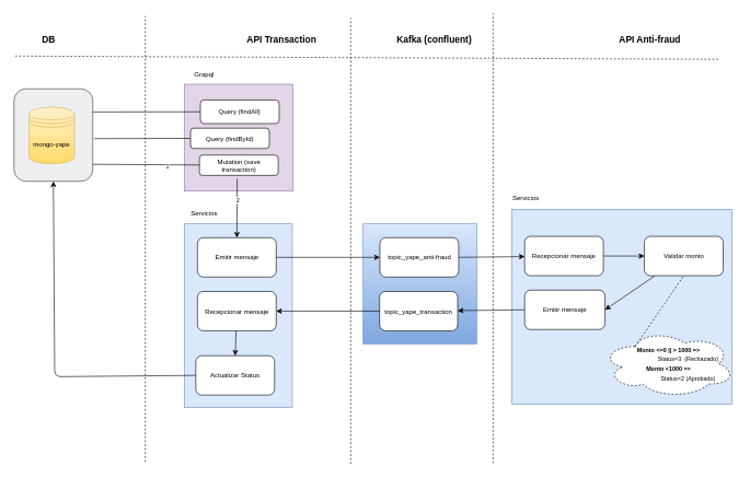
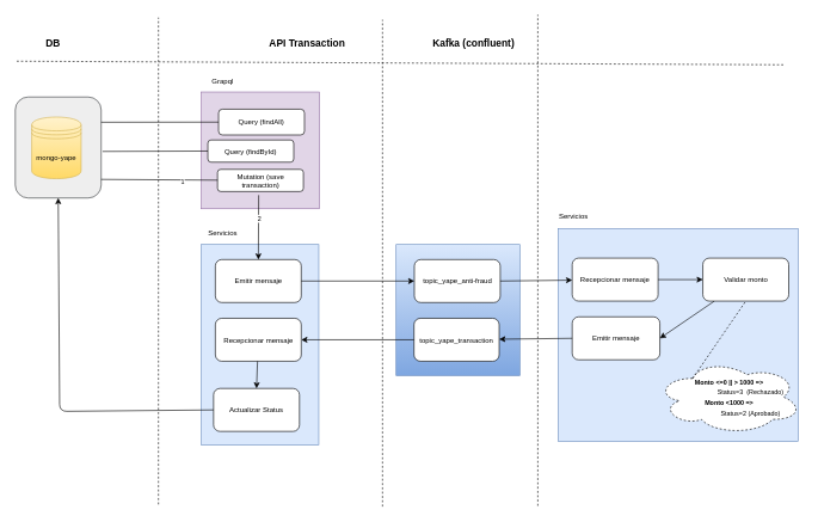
  <mxCell id="0" />
  <mxCell id="1" parent="0" />
  <mxCell id="2" value="" style="rounded=0;whiteSpace=wrap;html=1;fillColor=#dae8fc;gradientColor=#7ea6e0;strokeColor=#6c8ebf;" parent="1" vertex="1"><mxGeometry x="552" y="341" width="173" height="183" as="geometry" /></mxCell>
  <mxCell id="3" value="" style="rounded=1;whiteSpace=wrap;html=1;fontSize=9;fillColor=#eeeeee;strokeColor=#36393d;" parent="1" vertex="1"><mxGeometry x="20" y="135" width="120" height="141" as="geometry" /></mxCell>
  <mxCell id="4" value="" style="rounded=0;whiteSpace=wrap;html=1;fontSize=10;fillColor=#dae8fc;strokeColor=#6c8ebf;" parent="1" vertex="1"><mxGeometry x="778.5" y="319" width="335" height="297" as="geometry" /></mxCell>
  <mxCell id="5" value="" style="rounded=0;whiteSpace=wrap;html=1;fontSize=10;fillColor=#dae8fc;strokeColor=#6c8ebf;" parent="1" vertex="1"><mxGeometry x="280" y="341" width="164" height="280" as="geometry" /></mxCell>
  <mxCell id="6" value="" style="rounded=0;whiteSpace=wrap;html=1;fontSize=10;fillColor=#e1d5e7;strokeColor=#9673a6;" parent="1" vertex="1"><mxGeometry x="280" y="128" width="165" height="163" as="geometry" /></mxCell>
  <mxCell id="7" value="" style="endArrow=none;dashed=1;html=1;rounded=0;" parent="1" edge="1"><mxGeometry width="50" height="50" relative="1" as="geometry"><mxPoint x="533" y="707" as="sourcePoint" /><mxPoint x="533" y="27" as="targetPoint" /></mxGeometry></mxCell>
  <mxCell id="8" value="" style="endArrow=none;dashed=1;html=1;rounded=0;" parent="1" edge="1"><mxGeometry width="50" height="50" relative="1" as="geometry"><mxPoint x="750" y="706" as="sourcePoint" /><mxPoint x="750" y="20" as="targetPoint" /></mxGeometry></mxCell>
  <mxCell id="9" value="" style="edgeStyle=orthogonalEdgeStyle;rounded=0;orthogonalLoop=1;jettySize=auto;html=1;fontSize=15;" parent="1" edge="1"><mxGeometry relative="1" as="geometry"><Array as="points"><mxPoint x="763" y="167" /><mxPoint x="973" y="167" /></Array><mxPoint x="763" y="270" as="sourcePoint" /></mxGeometry></mxCell>
  <mxCell id="10" value="&lt;span style=&quot;font-size: 10px&quot;&gt;Recepcionar mensaje&lt;/span&gt;" style="rounded=1;whiteSpace=wrap;html=1;fontSize=10;" parent="1" vertex="1"><mxGeometry x="299.5" y="444" width="120" height="60" as="geometry" /></mxCell>
  <mxCell id="11" value="topic_yape_anti-fraud" style="rounded=1;whiteSpace=wrap;html=1;fontSize=10;" parent="1" vertex="1"><mxGeometry x="577.5" y="362" width="120" height="60" as="geometry" /></mxCell>
  <mxCell id="12" value="&lt;span style=&quot;font-size: 14px&quot;&gt;&lt;b&gt;API Transaction&lt;/b&gt;&lt;/span&gt;" style="text;html=1;strokeColor=none;fillColor=none;align=center;verticalAlign=middle;whiteSpace=wrap;rounded=0;fontSize=14;" parent="1" vertex="1"><mxGeometry x="363" y="45" width="130" height="30" as="geometry" /></mxCell>
  <mxCell id="13" value="&lt;b&gt;Kafka (confluent&lt;/b&gt;&lt;b&gt;)&lt;/b&gt;" style="text;html=1;strokeColor=none;fillColor=none;align=center;verticalAlign=middle;whiteSpace=wrap;rounded=0;fontSize=14;" parent="1" vertex="1"><mxGeometry x="587" y="45" width="147" height="30" as="geometry" /></mxCell>
- <mxCell id="14" value="&lt;span style=&quot;font-size: 14px&quot;&gt;&lt;b&gt;API Anti-fraud&lt;/b&gt;&lt;/span&gt;" style="text;html=1;strokeColor=none;fillColor=none;align=center;verticalAlign=middle;whiteSpace=wrap;rounded=0;fontSize=14;" parent="1" vertex="1"><mxGeometry x="932" y="45" width="114" height="30" as="geometry" /></mxCell>
  <mxCell id="15" value="topic_yape_transaction" style="rounded=1;whiteSpace=wrap;html=1;fontSize=10;" parent="1" vertex="1"><mxGeometry x="577" y="444" width="119" height="60" as="geometry" /></mxCell>
  <mxCell id="16" value="&lt;span style=&quot;font-size: 10px&quot;&gt;Emitir mensaje&lt;/span&gt;" style="rounded=1;whiteSpace=wrap;html=1;fontSize=10;" parent="1" vertex="1"><mxGeometry x="299.5" y="362" width="120" height="60" as="geometry" /></mxCell>
  <mxCell id="17" value="&lt;span style=&quot;font-size: 10px&quot;&gt;Recepcionar mensaje&lt;/span&gt;" style="rounded=1;whiteSpace=wrap;html=1;fontSize=10;" parent="1" vertex="1"><mxGeometry x="798" y="360" width="120" height="60" as="geometry" /></mxCell>
  <mxCell id="18" value="&lt;span style=&quot;font-size: 10px&quot;&gt;Emitir mensaje&lt;/span&gt;" style="rounded=1;whiteSpace=wrap;html=1;fontSize=10;" parent="1" vertex="1"><mxGeometry x="798" y="442" width="122.5" height="60" as="geometry" /></mxCell>
  <mxCell id="19" value="" style="endArrow=classic;html=1;fontSize=10;exitX=1;exitY=0.5;exitDx=0;exitDy=0;" parent="1" source="16" target="11" edge="1"><mxGeometry width="50" height="50" relative="1" as="geometry"><mxPoint x="649.5" y="614" as="sourcePoint" /><mxPoint x="699.5" y="564" as="targetPoint" /></mxGeometry></mxCell>
  <mxCell id="20" value="" style="endArrow=classic;html=1;fontSize=10;exitX=1;exitY=0.5;exitDx=0;exitDy=0;" parent="1" source="11" target="17" edge="1"><mxGeometry width="50" height="50" relative="1" as="geometry"><mxPoint x="603.5" y="614" as="sourcePoint" /><mxPoint x="653.5" y="564" as="targetPoint" /></mxGeometry></mxCell>
  <mxCell id="21" value="" style="endArrow=classic;html=1;fontSize=10;exitX=0;exitY=0.5;exitDx=0;exitDy=0;" parent="1" source="18" target="15" edge="1"><mxGeometry width="50" height="50" relative="1" as="geometry"><mxPoint x="603.5" y="602" as="sourcePoint" /><mxPoint x="653.5" y="552" as="targetPoint" /></mxGeometry></mxCell>
  <mxCell id="22" value="" style="endArrow=classic;html=1;fontSize=10;entryX=1;entryY=0.5;entryDx=0;entryDy=0;exitX=0;exitY=0.5;exitDx=0;exitDy=0;" parent="1" source="15" target="10" edge="1"><mxGeometry width="50" height="50" relative="1" as="geometry"><mxPoint x="649.5" y="602" as="sourcePoint" /><mxPoint x="699.5" y="552" as="targetPoint" /></mxGeometry></mxCell>
  <mxCell id="23" value="Query (findAll)" style="rounded=1;whiteSpace=wrap;html=1;fontSize=10;" parent="1" vertex="1"><mxGeometry x="304" y="152" width="120" height="36" as="geometry" /></mxCell>
  <mxCell id="24" value="Query (findById)" style="rounded=1;whiteSpace=wrap;html=1;fontSize=10;" parent="1" vertex="1"><mxGeometry x="289" y="195" width="120" height="31" as="geometry" /></mxCell>
  <mxCell id="25" value="Grapql" style="text;html=1;strokeColor=none;fillColor=none;align=center;verticalAlign=middle;whiteSpace=wrap;rounded=0;fontSize=10;" parent="1" vertex="1"><mxGeometry x="280" y="98" width="60" height="30" as="geometry" /></mxCell>
  <mxCell id="26" value="Mutation (save transaction)" style="rounded=1;whiteSpace=wrap;html=1;fontSize=10;" parent="1" vertex="1"><mxGeometry x="302.5" y="236" width="120" height="31" as="geometry" /></mxCell>
  <mxCell id="27" value="mongo-yape" style="shape=datastore;whiteSpace=wrap;html=1;fontSize=10;fillColor=#fff2cc;gradientColor=#ffd966;strokeColor=#d6b656;" parent="1" vertex="1"><mxGeometry x="43" y="163" width="69" height="86" as="geometry" /></mxCell>
  <mxCell id="28" value="" style="endArrow=none;dashed=1;html=1;rounded=0;" parent="1" edge="1"><mxGeometry width="50" height="50" relative="1" as="geometry"><mxPoint x="220" y="704" as="sourcePoint" /><mxPoint x="220" y="24" as="targetPoint" /></mxGeometry></mxCell>
  <mxCell id="29" value="&lt;span style=&quot;font-size: 14px&quot;&gt;&lt;b&gt;DB&lt;/b&gt;&lt;/span&gt;" style="text;html=1;strokeColor=none;fillColor=none;align=center;verticalAlign=middle;whiteSpace=wrap;rounded=0;fontSize=14;" parent="1" vertex="1"><mxGeometry x="20" y="45" width="106" height="30" as="geometry" /></mxCell>
  <mxCell id="30" value="Actualizar Status" style="whiteSpace=wrap;html=1;fontSize=10;rounded=1;" parent="1" vertex="1"><mxGeometry x="297" y="542" width="120" height="60" as="geometry" /></mxCell>
  <mxCell id="31" value="" style="endArrow=classic;html=1;fontSize=10;exitX=0;exitY=0.5;exitDx=0;exitDy=0;entryX=0.5;entryY=1;entryDx=0;entryDy=0;" parent="1" source="30" target="3" edge="1"><mxGeometry width="50" height="50" relative="1" as="geometry"><mxPoint x="410" y="420" as="sourcePoint" /><mxPoint x="78" y="288" as="targetPoint" /><Array as="points"><mxPoint x="82" y="574" /></Array></mxGeometry></mxCell>
  <mxCell id="32" value="Servicios" style="text;html=1;strokeColor=none;fillColor=none;align=center;verticalAlign=middle;whiteSpace=wrap;rounded=0;fontSize=10;" parent="1" vertex="1"><mxGeometry x="280" y="309" width="60" height="30" as="geometry" /></mxCell>
  <mxCell id="33" value="Servicios" style="text;html=1;strokeColor=none;fillColor=none;align=center;verticalAlign=middle;whiteSpace=wrap;rounded=0;fontSize=10;" parent="1" vertex="1"><mxGeometry x="770" y="287" width="60" height="30" as="geometry" /></mxCell>
  <mxCell id="34" value="" style="endArrow=none;dashed=1;html=1;fontSize=10;" parent="1" edge="1"><mxGeometry width="50" height="50" relative="1" as="geometry"><mxPoint x="22" y="85" as="sourcePoint" /><mxPoint x="1095" y="90" as="targetPoint" /></mxGeometry></mxCell>
  <mxCell id="35" value="" style="endArrow=classic;html=1;fontSize=10;entryX=0.5;entryY=0;entryDx=0;entryDy=0;" parent="1" source="10" target="30" edge="1"><mxGeometry width="50" height="50" relative="1" as="geometry"><mxPoint x="432" y="424" as="sourcePoint" /><mxPoint x="482" y="374" as="targetPoint" /></mxGeometry></mxCell>
  <mxCell id="36" value="" style="endArrow=classic;html=1;fontSize=10;entryX=1;entryY=0.5;entryDx=0;entryDy=0;" parent="1" source="43" target="18" edge="1"><mxGeometry width="50" height="50" relative="1" as="geometry"><mxPoint x="834.096" y="550.404" as="sourcePoint" /><mxPoint x="433.5" y="372" as="targetPoint" /></mxGeometry></mxCell>
  <mxCell id="37" value="" style="endArrow=classic;html=1;fontSize=9;" parent="1" target="16" edge="1"><mxGeometry width="50" height="50" relative="1" as="geometry"><mxPoint x="360" y="272" as="sourcePoint" /><mxPoint x="596" y="344" as="targetPoint" /></mxGeometry></mxCell>
  <mxCell id="38" value="2" style="edgeLabel;html=1;align=center;verticalAlign=middle;resizable=0;points=[];fontSize=9;" parent="37" vertex="1" connectable="0"><mxGeometry x="-0.289" y="1" relative="1" as="geometry"><mxPoint as="offset" /></mxGeometry></mxCell>
  <mxCell id="39" value="" style="endArrow=none;html=1;fontSize=9;entryX=0;entryY=0.5;entryDx=0;entryDy=0;" parent="1" target="24" edge="1"><mxGeometry width="50" height="50" relative="1" as="geometry"><mxPoint x="142" y="211" as="sourcePoint" /><mxPoint x="596" y="344" as="targetPoint" /></mxGeometry></mxCell>
  <mxCell id="40" value="" style="endArrow=none;html=1;fontSize=9;exitX=1;exitY=0.25;exitDx=0;exitDy=0;" parent="1" source="3" target="23" edge="1"><mxGeometry width="50" height="50" relative="1" as="geometry"><mxPoint x="546" y="394" as="sourcePoint" /><mxPoint x="596" y="344" as="targetPoint" /></mxGeometry></mxCell>
  <mxCell id="41" value="" style="endArrow=none;html=1;fontSize=9;exitX=1;exitY=0.816;exitDx=0;exitDy=0;exitPerimeter=0;" parent="1" source="3" target="26" edge="1"><mxGeometry width="50" height="50" relative="1" as="geometry"><mxPoint x="546" y="394" as="sourcePoint" /><mxPoint x="596" y="344" as="targetPoint" /></mxGeometry></mxCell>
  <mxCell id="42" value="1" style="edgeLabel;html=1;align=center;verticalAlign=middle;resizable=0;points=[];fontSize=9;" parent="41" vertex="1" connectable="0"><mxGeometry x="0.403" y="-3" relative="1" as="geometry"><mxPoint as="offset" /></mxGeometry></mxCell>
  <mxCell id="43" value="&lt;span style=&quot;font-size: 10px; text-align: left;&quot;&gt;Validar monto&lt;/span&gt;" style="rounded=1;whiteSpace=wrap;html=1;" parent="1" vertex="1"><mxGeometry x="980.5" y="360" width="120" height="60" as="geometry" /></mxCell>
  <mxCell id="44" value="&lt;font style=&quot;font-size: 9px;&quot;&gt;&lt;b&gt;Monto &amp;lt;=0 || &amp;gt; 1000 =&amp;gt; &lt;/b&gt;&lt;br&gt;&lt;span style=&quot;white-space: pre;&quot;&gt;&#09;&lt;/span&gt;&lt;span style=&quot;white-space: pre;&quot;&gt;&#09;&lt;/span&gt;&lt;span style=&quot;white-space: pre;&quot;&gt;&#09;&lt;/span&gt;Status=3&amp;nbsp; (Rechazado)&lt;br style=&quot;&quot;&gt;&lt;b&gt;Monto &amp;lt;1000 =&amp;gt; &lt;/b&gt;&lt;br&gt;&lt;span style=&quot;white-space: pre;&quot;&gt;&#09;&lt;/span&gt;&lt;span style=&quot;white-space: pre;&quot;&gt;&#09;&lt;/span&gt;&lt;span style=&quot;white-space: pre;&quot;&gt;&#09;&lt;/span&gt;Status=2 (Aprobado)&lt;/font&gt;" style="ellipse;shape=cloud;whiteSpace=wrap;html=1;dashed=1;" parent="1" vertex="1"><mxGeometry x="915.5" y="502" width="203" height="104" as="geometry" /></mxCell>
  <mxCell id="45" value="" style="endArrow=none;dashed=1;html=1;rounded=0;exitX=0.25;exitY=0.25;exitDx=0;exitDy=0;exitPerimeter=0;entryX=0.5;entryY=1;entryDx=0;entryDy=0;" parent="1" source="44" target="43" edge="1"><mxGeometry width="50" height="50" relative="1" as="geometry"><mxPoint x="413.5" y="436" as="sourcePoint" /><mxPoint x="463.5" y="386" as="targetPoint" /></mxGeometry></mxCell>
  <mxCell id="46" value="" style="endArrow=classic;html=1;rounded=0;fontSize=9;entryX=0;entryY=0.5;entryDx=0;entryDy=0;" parent="1" source="17" target="43" edge="1"><mxGeometry width="50" height="50" relative="1" as="geometry"><mxPoint x="413.5" y="421" as="sourcePoint" /><mxPoint x="463.5" y="371" as="targetPoint" /></mxGeometry></mxCell>
